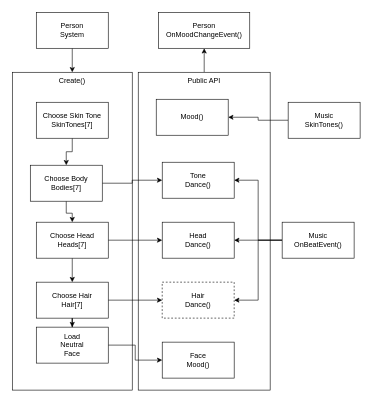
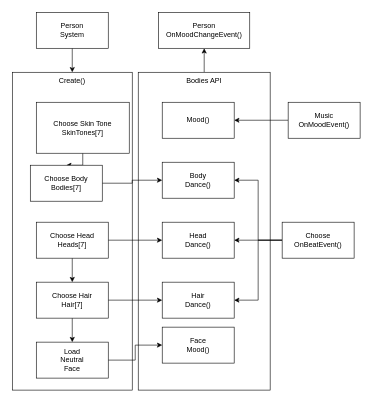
  <mxCell id="0" />
  <mxCell id="1" parent="0" />
  <mxCell id="2" style="edgeStyle=orthogonalEdgeStyle;rounded=0;orthogonalLoop=1;jettySize=auto;html=1;" edge="1" parent="1" source="3" target="31"><mxGeometry relative="1" as="geometry" /></mxCell>
- <mxCell id="3" value="Public API" style="rounded=0;whiteSpace=wrap;html=1;verticalAlign=top;" vertex="1" parent="1"><mxGeometry x="230" y="120" width="220" height="530" as="geometry" /></mxCell>
+ <mxCell id="3" value="Bodies API" style="rounded=0;whiteSpace=wrap;html=1;verticalAlign=top;" vertex="1" parent="1"><mxGeometry x="230" y="120" width="220" height="530" as="geometry" /></mxCell>
  <mxCell id="4" value="Create()" style="rounded=0;whiteSpace=wrap;html=1;verticalAlign=top;" vertex="1" parent="1"><mxGeometry x="20" y="120" width="200" height="530" as="geometry" /></mxCell>
  <mxCell id="5" value="" style="edgeStyle=orthogonalEdgeStyle;rounded=0;orthogonalLoop=1;jettySize=auto;html=1;entryX=0.5;entryY=0;entryDx=0;entryDy=0;" edge="1" parent="1" source="6" target="4"><mxGeometry relative="1" as="geometry"><mxPoint x="120" y="110" as="targetPoint" /></mxGeometry></mxCell>
  <mxCell id="6" value="Person&lt;br&gt;System" style="rounded=0;whiteSpace=wrap;html=1;" vertex="1" parent="1"><mxGeometry x="60" y="20" width="120" height="60" as="geometry" /></mxCell>
  <mxCell id="7" value="" style="edgeStyle=orthogonalEdgeStyle;rounded=0;orthogonalLoop=1;jettySize=auto;html=1;" edge="1" parent="1" source="8" target="11"><mxGeometry relative="1" as="geometry" /></mxCell>
- <mxCell id="8" value="Choose Skin Tone&lt;br&gt;SkinTones[7]" style="rounded=0;whiteSpace=wrap;html=1;" vertex="1" parent="1"><mxGeometry x="60" y="170" width="120" height="60" as="geometry" /></mxCell>
+ <mxCell id="8" value="Choose Skin Tone&lt;br&gt;SkinTones[7]" style="rounded=0;whiteSpace=wrap;html=1;" vertex="1" parent="1"><mxGeometry x="60" y="170" width="155" height="85" as="geometry" /></mxCell>
  <mxCell id="9" value="" style="edgeStyle=orthogonalEdgeStyle;rounded=0;orthogonalLoop=1;jettySize=auto;html=1;" edge="1" parent="1" source="11" target="12"><mxGeometry relative="1" as="geometry" /></mxCell>
- <mxCell id="10" value="" style="edgeStyle=orthogonalEdgeStyle;rounded=0;orthogonalLoop=1;jettySize=auto;html=1;" edge="1" parent="1" source="11" target="15"><mxGeometry relative="1" as="geometry" /></mxCell>
  <mxCell id="11" value="Choose Body&lt;br&gt;Bodies[7]" style="whiteSpace=wrap;html=1;rounded=0;" vertex="1" parent="1"><mxGeometry x="50" y="275" width="120" height="60" as="geometry" /></mxCell>
- <mxCell id="12" value="Tone&lt;br&gt;Dance()" style="whiteSpace=wrap;html=1;rounded=0;" vertex="1" parent="1"><mxGeometry x="270" y="270" width="120" height="60" as="geometry" /></mxCell>
+ <mxCell id="12" value="Body&lt;br&gt;Dance()" style="whiteSpace=wrap;html=1;rounded=0;" vertex="1" parent="1"><mxGeometry x="270" y="270" width="120" height="60" as="geometry" /></mxCell>
  <mxCell id="13" value="" style="edgeStyle=orthogonalEdgeStyle;rounded=0;orthogonalLoop=1;jettySize=auto;html=1;" edge="1" parent="1" source="15" target="16"><mxGeometry relative="1" as="geometry" /></mxCell>
  <mxCell id="14" value="" style="edgeStyle=orthogonalEdgeStyle;rounded=0;orthogonalLoop=1;jettySize=auto;html=1;" edge="1" parent="1" source="15" target="23"><mxGeometry relative="1" as="geometry" /></mxCell>
  <mxCell id="15" value="Choose Head&lt;br&gt;Heads[7]" style="whiteSpace=wrap;html=1;rounded=0;" vertex="1" parent="1"><mxGeometry x="60" y="370" width="120" height="60" as="geometry" /></mxCell>
  <mxCell id="16" value="Head&lt;br&gt;Dance()" style="whiteSpace=wrap;html=1;rounded=0;" vertex="1" parent="1"><mxGeometry x="270" y="370" width="120" height="60" as="geometry" /></mxCell>
  <mxCell id="17" style="edgeStyle=orthogonalEdgeStyle;rounded=0;orthogonalLoop=1;jettySize=auto;html=1;entryX=1;entryY=0.5;entryDx=0;entryDy=0;" edge="1" parent="1" source="20" target="12"><mxGeometry relative="1" as="geometry" /></mxCell>
  <mxCell id="18" style="edgeStyle=orthogonalEdgeStyle;rounded=0;orthogonalLoop=1;jettySize=auto;html=1;entryX=1;entryY=0.5;entryDx=0;entryDy=0;" edge="1" parent="1" source="20" target="16"><mxGeometry relative="1" as="geometry" /></mxCell>
  <mxCell id="19" style="edgeStyle=orthogonalEdgeStyle;rounded=0;orthogonalLoop=1;jettySize=auto;html=1;entryX=1;entryY=0.5;entryDx=0;entryDy=0;" edge="1" parent="1" source="20" target="24"><mxGeometry relative="1" as="geometry" /></mxCell>
- <mxCell id="20" value="Music&lt;br&gt;OnBeatEvent()" style="rounded=0;whiteSpace=wrap;html=1;" vertex="1" parent="1"><mxGeometry x="470" y="370" width="120" height="60" as="geometry" /></mxCell>
+ <mxCell id="20" value="Choose&lt;br&gt;OnBeatEvent()" style="rounded=0;whiteSpace=wrap;html=1;" vertex="1" parent="1"><mxGeometry x="470" y="370" width="120" height="60" as="geometry" /></mxCell>
  <mxCell id="21" value="" style="edgeStyle=orthogonalEdgeStyle;rounded=0;orthogonalLoop=1;jettySize=auto;html=1;" edge="1" parent="1" source="23" target="24"><mxGeometry relative="1" as="geometry" /></mxCell>
  <mxCell id="22" value="" style="edgeStyle=orthogonalEdgeStyle;rounded=0;orthogonalLoop=1;jettySize=auto;html=1;" edge="1" parent="1" source="23" target="26"><mxGeometry relative="1" as="geometry" /></mxCell>
  <mxCell id="23" value="Choose Hair&lt;br&gt;Hair[7]" style="whiteSpace=wrap;html=1;rounded=0;" vertex="1" parent="1"><mxGeometry x="60" y="470" width="120" height="60" as="geometry" /></mxCell>
- <mxCell id="24" value="Hair&lt;br&gt;Dance()" style="whiteSpace=wrap;html=1;rounded=0;dashed=1;" vertex="1" parent="1"><mxGeometry x="270" y="470" width="120" height="60" as="geometry" /></mxCell>
+ <mxCell id="24" value="Hair&lt;br&gt;Dance()" style="whiteSpace=wrap;html=1;rounded=0;" vertex="1" parent="1"><mxGeometry x="270" y="470" width="120" height="60" as="geometry" /></mxCell>
  <mxCell id="25" value="" style="edgeStyle=orthogonalEdgeStyle;rounded=0;orthogonalLoop=1;jettySize=auto;html=1;" edge="1" parent="1" source="26" target="29"><mxGeometry relative="1" as="geometry" /></mxCell>
- <mxCell id="26" value="Load&lt;br&gt;Neutral&lt;br&gt;Face" style="whiteSpace=wrap;html=1;rounded=0;" vertex="1" parent="1"><mxGeometry x="60" y="545" width="120" height="60" as="geometry" /></mxCell>
+ <mxCell id="26" value="Load&lt;br&gt;Neutral&lt;br&gt;Face" style="whiteSpace=wrap;html=1;rounded=0;" vertex="1" parent="1"><mxGeometry x="60" y="570" width="120" height="60" as="geometry" /></mxCell>
  <mxCell id="27" style="edgeStyle=orthogonalEdgeStyle;rounded=0;orthogonalLoop=1;jettySize=auto;html=1;entryX=1;entryY=0.5;entryDx=0;entryDy=0;" edge="1" parent="1" source="28" target="30"><mxGeometry relative="1" as="geometry" /></mxCell>
- <mxCell id="28" value="Music&lt;br&gt;SkinTones()" style="rounded=0;whiteSpace=wrap;html=1;" vertex="1" parent="1"><mxGeometry x="480" y="170" width="120" height="60" as="geometry" /></mxCell>
- <mxCell id="29" value="Face&lt;br&gt;Mood()" style="whiteSpace=wrap;html=1;rounded=0;" vertex="1" parent="1"><mxGeometry x="270" y="570" width="120" height="60" as="geometry" /></mxCell>
- <mxCell id="30" value="Mood()" style="whiteSpace=wrap;html=1;rounded=0;" vertex="1" parent="1"><mxGeometry x="260" y="165" width="120" height="60" as="geometry" /></mxCell>
+ <mxCell id="28" value="Music&lt;br&gt;OnMoodEvent()" style="rounded=0;whiteSpace=wrap;html=1;" vertex="1" parent="1"><mxGeometry x="480" y="170" width="120" height="60" as="geometry" /></mxCell>
+ <mxCell id="29" value="Face&lt;br&gt;Mood()" style="whiteSpace=wrap;html=1;rounded=0;" vertex="1" parent="1"><mxGeometry x="270" y="545" width="120" height="60" as="geometry" /></mxCell>
+ <mxCell id="30" value="Mood()" style="whiteSpace=wrap;html=1;rounded=0;" vertex="1" parent="1"><mxGeometry x="270" y="170" width="120" height="60" as="geometry" /></mxCell>
  <mxCell id="31" value="Person&lt;br&gt;OnMoodChangeEvent()" style="rounded=0;whiteSpace=wrap;html=1;" vertex="1" parent="1"><mxGeometry x="264" y="20" width="152" height="60" as="geometry" /></mxCell>
